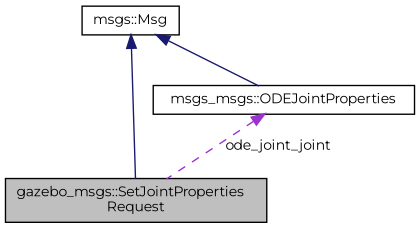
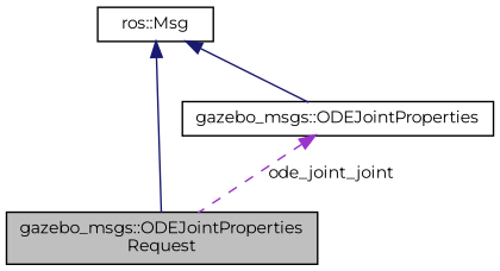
  digraph {
    fontname=Montserrat
    node [color=black fillcolor=white fontname=Montserrat fontsize=10 shape=record style=filled]
    edge [color=midnightblue dir=back fontname=Montserrat fontsize=10 labelfontname=Helvetica labelfontsize=10 style=solid]
-   n1 [fillcolor=grey75 fontcolor=black height=0.2 label="gazebo_msgs::SetJointProperties\lRequest" width=0.4]
-   n2 [height=0.2 label="msgs::Msg" width=0.4]
-   n3 [height=0.2 label="msgs_msgs::ODEJointProperties" width=0.4]
+   n1 [fillcolor=grey75 fontcolor=black height=0.2 label="gazebo_msgs::ODEJointProperties\lRequest" width=0.4]
+   n2 [height=0.2 label="ros::Msg" width=0.4]
+   n3 [height=0.2 label="gazebo_msgs::ODEJointProperties" width=0.4]
    n2 -> n1
    n2 -> n3
    n3 -> n1 [color=darkorchid3 label=" ode_joint_joint" style=dashed]
  }
